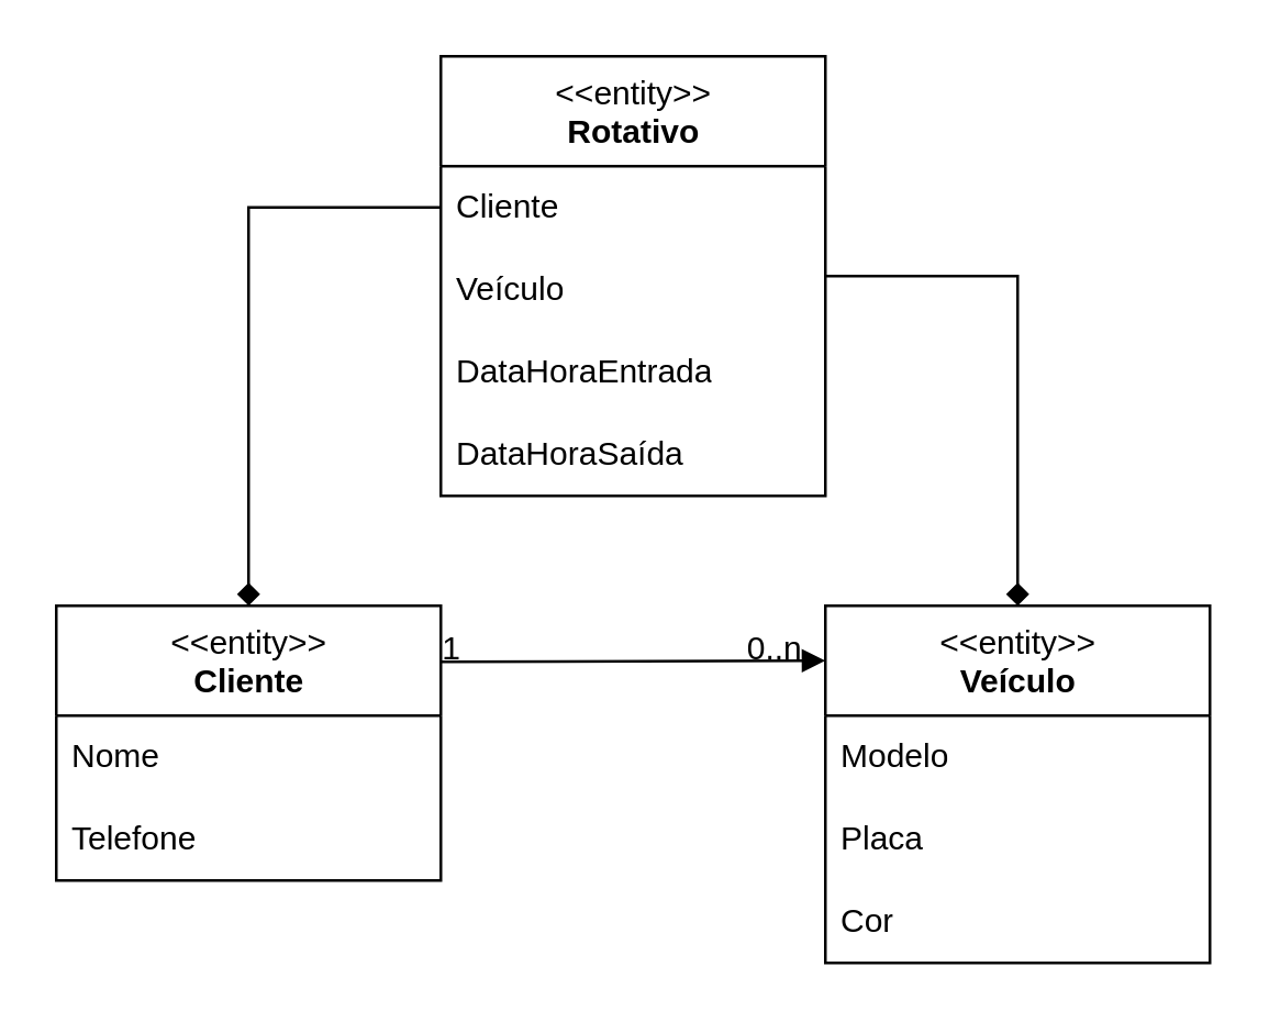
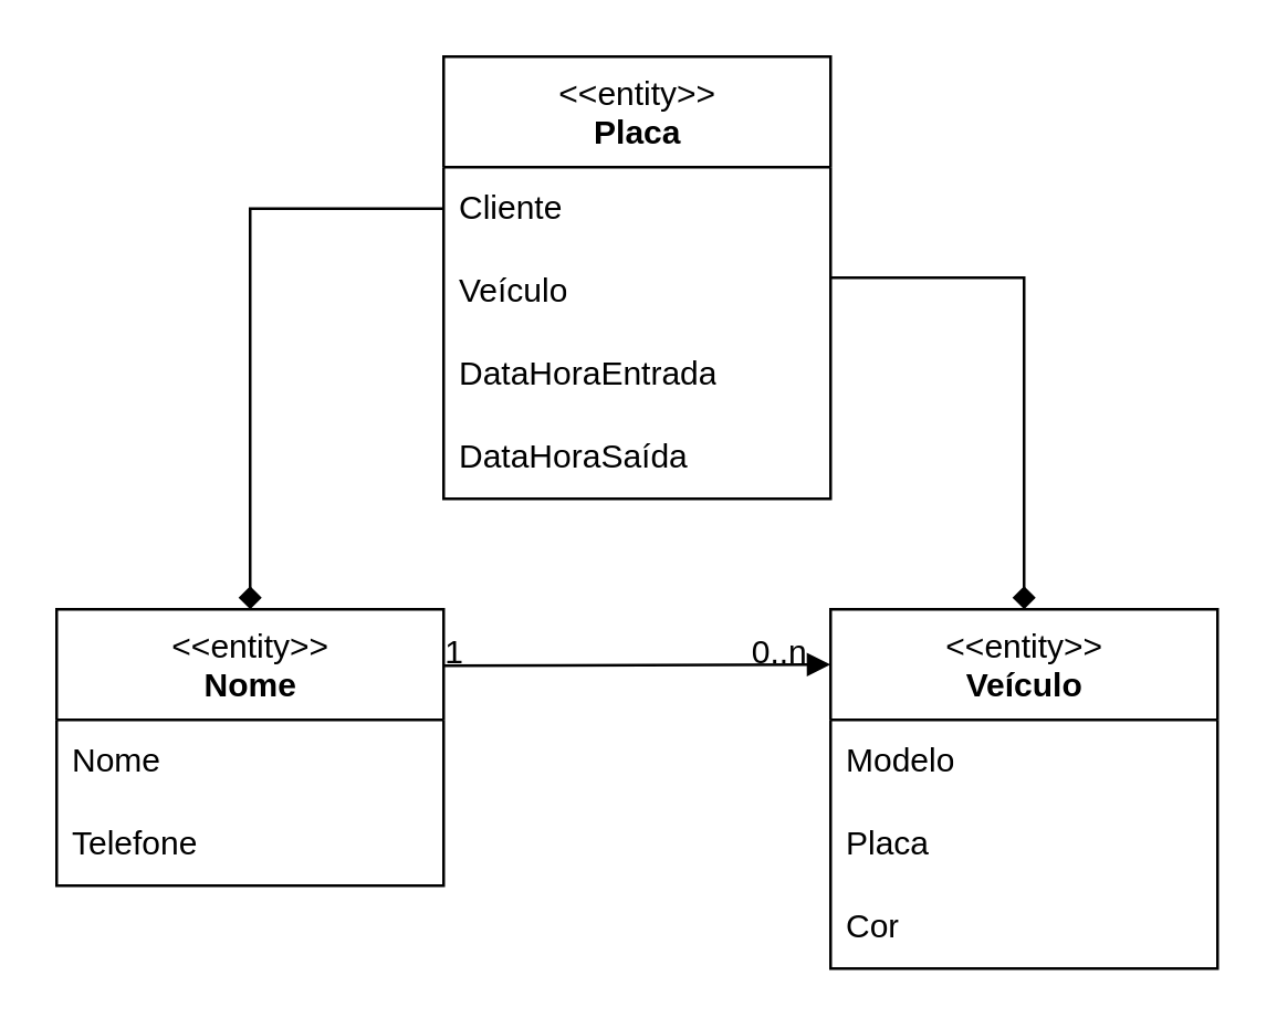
  <mxCell id="0" />
  <mxCell id="1" parent="0" />
  <mxCell id="2" value="" style="endArrow=block;shadow=0;strokeWidth=1;rounded=0;endFill=1;edgeStyle=elbowEdgeStyle;elbow=vertical;exitX=0.995;exitY=0.204;exitDx=0;exitDy=0;exitPerimeter=0;" parent="1" source="5" target="8" edge="1"><mxGeometry x="0.5" y="41" relative="1" as="geometry"><mxPoint x="170" y="270" as="sourcePoint" /><mxPoint x="298" y="275.2" as="targetPoint" /><mxPoint x="-40" y="32" as="offset" /></mxGeometry></mxCell>
  <mxCell id="3" value="1" style="resizable=0;align=left;verticalAlign=bottom;labelBackgroundColor=none;fontSize=12;" parent="2" connectable="0" vertex="1"><mxGeometry x="-1" relative="1" as="geometry"><mxPoint y="4" as="offset" /></mxGeometry></mxCell>
  <mxCell id="4" value="0..n" style="resizable=0;align=right;verticalAlign=bottom;labelBackgroundColor=none;fontSize=12;" parent="2" connectable="0" vertex="1"><mxGeometry x="1" relative="1" as="geometry"><mxPoint x="-7" y="4" as="offset" /></mxGeometry></mxCell>
- <mxCell id="5" value="&amp;lt;&amp;lt;entity&amp;gt;&amp;gt;&lt;br&gt;&lt;b&gt;Cliente&lt;/b&gt;" style="swimlane;fontStyle=0;align=center;verticalAlign=top;childLayout=stackLayout;horizontal=1;startSize=40;horizontalStack=0;resizeParent=1;resizeParentMax=0;resizeLast=0;collapsible=0;marginBottom=0;html=1;" vertex="1" parent="1"><mxGeometry x="20" y="220" width="140" height="100" as="geometry" /></mxCell>
+ <mxCell id="5" value="&amp;lt;&amp;lt;entity&amp;gt;&amp;gt;&lt;br&gt;&lt;b&gt;Nome&lt;/b&gt;" style="swimlane;fontStyle=0;align=center;verticalAlign=top;childLayout=stackLayout;horizontal=1;startSize=40;horizontalStack=0;resizeParent=1;resizeParentMax=0;resizeLast=0;collapsible=0;marginBottom=0;html=1;" vertex="1" parent="1"><mxGeometry x="20" y="220" width="140" height="100" as="geometry" /></mxCell>
  <mxCell id="6" value="Nome" style="text;html=1;strokeColor=none;fillColor=none;align=left;verticalAlign=middle;spacingLeft=4;spacingRight=4;overflow=hidden;rotatable=0;points=[[0,0.5],[1,0.5]];portConstraint=eastwest;" vertex="1" parent="5"><mxGeometry y="40" width="140" height="30" as="geometry" /></mxCell>
  <mxCell id="7" value="Telefone" style="text;html=1;strokeColor=none;fillColor=none;align=left;verticalAlign=middle;spacingLeft=4;spacingRight=4;overflow=hidden;rotatable=0;points=[[0,0.5],[1,0.5]];portConstraint=eastwest;" vertex="1" parent="5"><mxGeometry y="70" width="140" height="30" as="geometry" /></mxCell>
  <mxCell id="8" value="&amp;lt;&amp;lt;entity&amp;gt;&amp;gt;&lt;br&gt;&lt;b&gt;Veículo&lt;/b&gt;" style="swimlane;fontStyle=0;align=center;verticalAlign=top;childLayout=stackLayout;horizontal=1;startSize=40;horizontalStack=0;resizeParent=1;resizeParentMax=0;resizeLast=0;collapsible=0;marginBottom=0;html=1;" vertex="1" parent="1"><mxGeometry x="300" y="220" width="140" height="130" as="geometry" /></mxCell>
  <mxCell id="9" value="Modelo" style="text;html=1;strokeColor=none;fillColor=none;align=left;verticalAlign=middle;spacingLeft=4;spacingRight=4;overflow=hidden;rotatable=0;points=[[0,0.5],[1,0.5]];portConstraint=eastwest;" vertex="1" parent="8"><mxGeometry y="40" width="140" height="30" as="geometry" /></mxCell>
  <mxCell id="10" value="Placa" style="text;html=1;strokeColor=none;fillColor=none;align=left;verticalAlign=middle;spacingLeft=4;spacingRight=4;overflow=hidden;rotatable=0;points=[[0,0.5],[1,0.5]];portConstraint=eastwest;" vertex="1" parent="8"><mxGeometry y="70" width="140" height="30" as="geometry" /></mxCell>
  <mxCell id="11" value="Cor" style="text;html=1;strokeColor=none;fillColor=none;align=left;verticalAlign=middle;spacingLeft=4;spacingRight=4;overflow=hidden;rotatable=0;points=[[0,0.5],[1,0.5]];portConstraint=eastwest;" vertex="1" parent="8"><mxGeometry y="100" width="140" height="30" as="geometry" /></mxCell>
  <mxCell id="12" style="edgeStyle=orthogonalEdgeStyle;rounded=0;orthogonalLoop=1;jettySize=auto;html=1;exitX=1;exitY=0.5;exitDx=0;exitDy=0;endArrow=diamond;" edge="1" parent="1" source="13" target="8"><mxGeometry relative="1" as="geometry" /></mxCell>
- <mxCell id="13" value="&amp;lt;&amp;lt;entity&amp;gt;&amp;gt;&lt;br&gt;&lt;b&gt;Rotativo&lt;/b&gt;" style="swimlane;fontStyle=0;align=center;verticalAlign=top;childLayout=stackLayout;horizontal=1;startSize=40;horizontalStack=0;resizeParent=1;resizeParentMax=0;resizeLast=0;collapsible=0;marginBottom=0;html=1;" vertex="1" parent="1"><mxGeometry x="160" y="20" width="140" height="160" as="geometry" /></mxCell>
+ <mxCell id="13" value="&amp;lt;&amp;lt;entity&amp;gt;&amp;gt;&lt;br&gt;&lt;b&gt;Placa&lt;/b&gt;" style="swimlane;fontStyle=0;align=center;verticalAlign=top;childLayout=stackLayout;horizontal=1;startSize=40;horizontalStack=0;resizeParent=1;resizeParentMax=0;resizeLast=0;collapsible=0;marginBottom=0;html=1;" vertex="1" parent="1"><mxGeometry x="160" y="20" width="140" height="160" as="geometry" /></mxCell>
  <mxCell id="14" value="Cliente" style="text;html=1;strokeColor=none;fillColor=none;align=left;verticalAlign=middle;spacingLeft=4;spacingRight=4;overflow=hidden;rotatable=0;points=[[0,0.5],[1,0.5]];portConstraint=eastwest;" vertex="1" parent="13"><mxGeometry y="40" width="140" height="30" as="geometry" /></mxCell>
  <mxCell id="15" value="Veículo" style="text;html=1;strokeColor=none;fillColor=none;align=left;verticalAlign=middle;spacingLeft=4;spacingRight=4;overflow=hidden;rotatable=0;points=[[0,0.5],[1,0.5]];portConstraint=eastwest;" vertex="1" parent="13"><mxGeometry y="70" width="140" height="30" as="geometry" /></mxCell>
  <mxCell id="16" value="DataHoraEntrada" style="text;html=1;strokeColor=none;fillColor=none;align=left;verticalAlign=middle;spacingLeft=4;spacingRight=4;overflow=hidden;rotatable=0;points=[[0,0.5],[1,0.5]];portConstraint=eastwest;" vertex="1" parent="13"><mxGeometry y="100" width="140" height="30" as="geometry" /></mxCell>
  <mxCell id="17" value="DataHoraSaída" style="text;html=1;strokeColor=none;fillColor=none;align=left;verticalAlign=middle;spacingLeft=4;spacingRight=4;overflow=hidden;rotatable=0;points=[[0,0.5],[1,0.5]];portConstraint=eastwest;" vertex="1" parent="13"><mxGeometry y="130" width="140" height="30" as="geometry" /></mxCell>
  <mxCell id="18" style="edgeStyle=orthogonalEdgeStyle;rounded=0;orthogonalLoop=1;jettySize=auto;html=1;exitX=0;exitY=0.5;exitDx=0;exitDy=0;endArrow=diamond;" edge="1" parent="1" source="14" target="5"><mxGeometry relative="1" as="geometry" /></mxCell>
